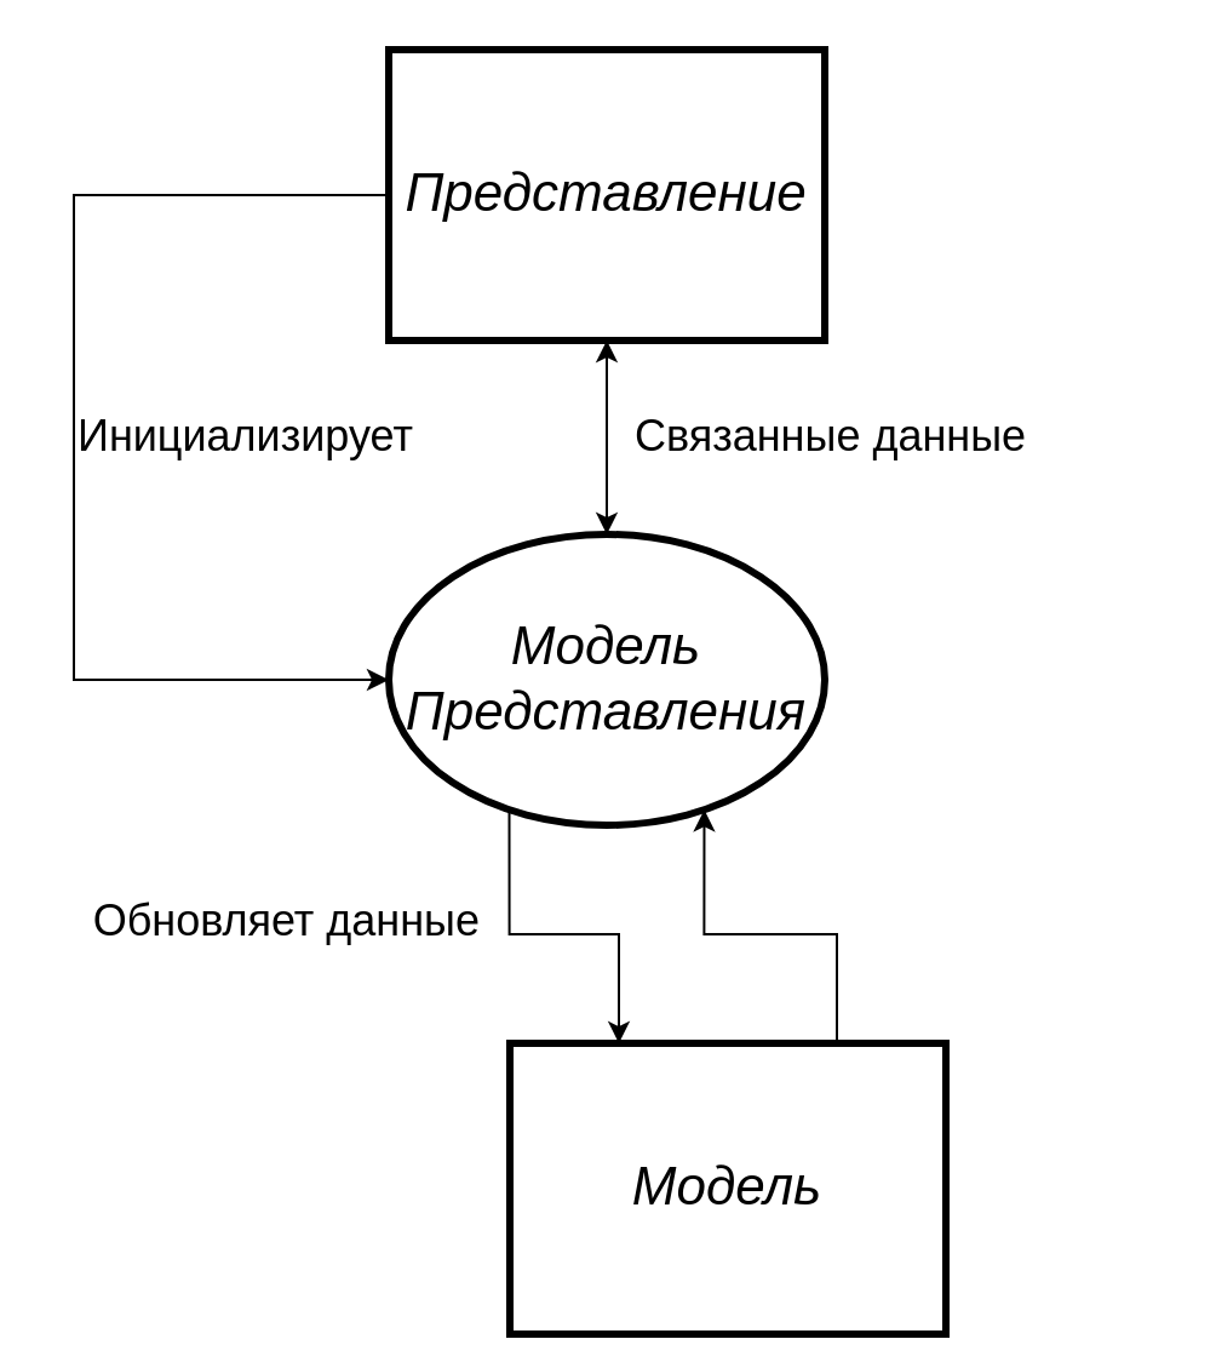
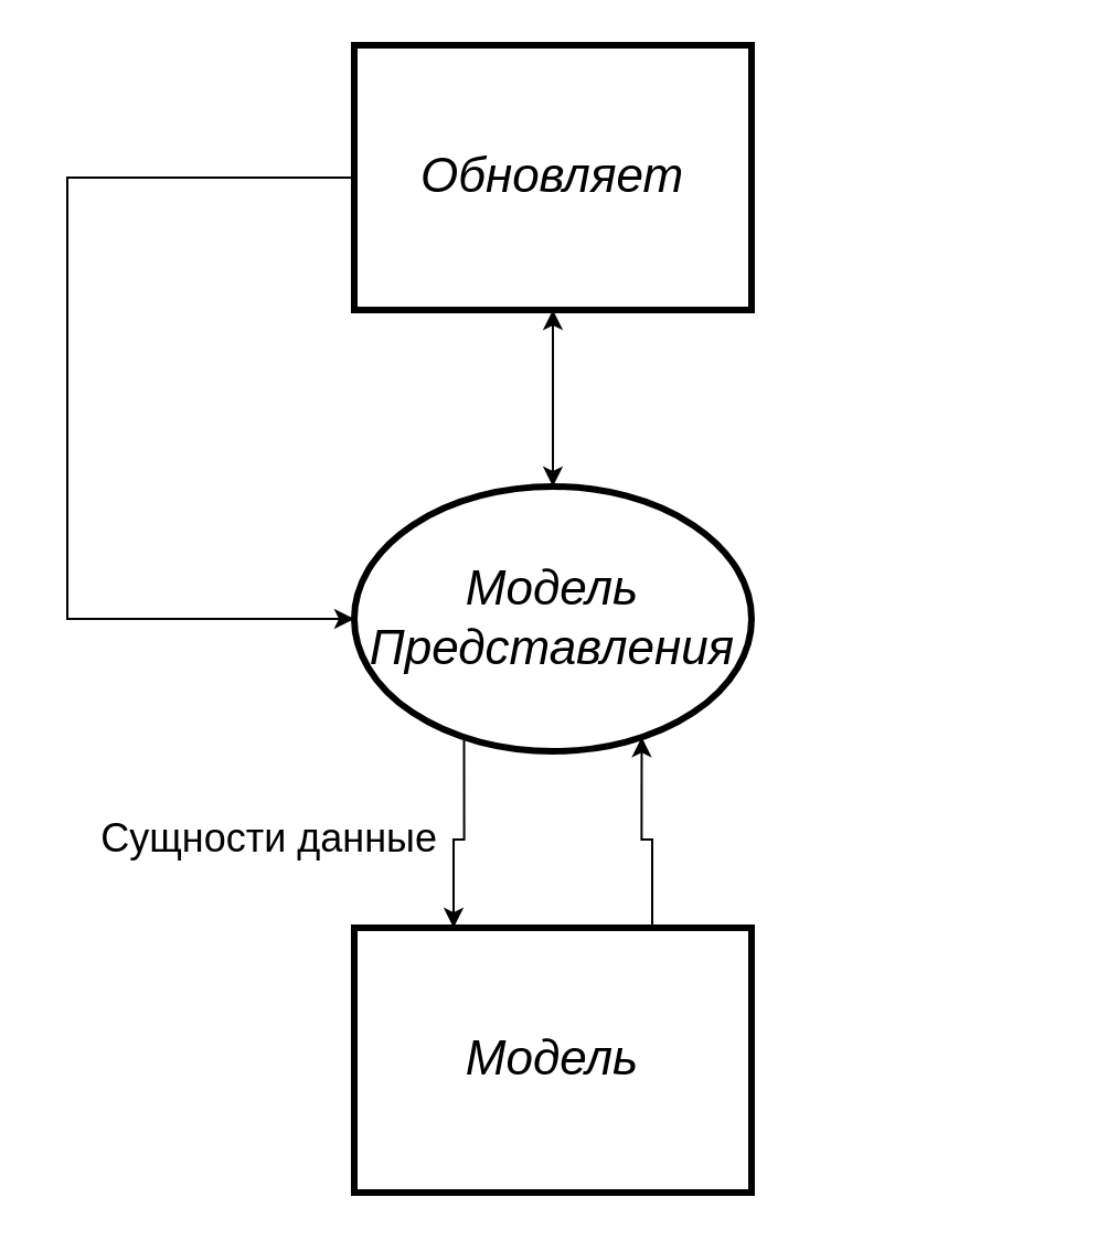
  <mxCell id="0" />
  <mxCell id="1" value="Границы" parent="0" />
  <mxCell id="2" value="" style="edgeStyle=orthogonalEdgeStyle;rounded=0;orthogonalLoop=1;jettySize=auto;html=1;align=left;startArrow=classic;startFill=1;" parent="1" source="3" target="7" edge="1"><mxGeometry relative="1" as="geometry"><mxPoint as="offset" /></mxGeometry></mxCell>
- <mxCell id="3" value="Представление" style="rounded=0;whiteSpace=wrap;html=1;fontSize=22;strokeWidth=3;align=center;fontFamily=Arial;fontStyle=2" parent="1" vertex="1"><mxGeometry x="160" y="20" width="180" height="120" as="geometry" /></mxCell>
+ <mxCell id="3" value="Обновляет" style="rounded=0;whiteSpace=wrap;html=1;fontSize=22;strokeWidth=3;align=center;fontFamily=Arial;fontStyle=2" parent="1" vertex="1"><mxGeometry x="160" y="20" width="180" height="120" as="geometry" /></mxCell>
  <mxCell id="4" value="" style="edgeStyle=orthogonalEdgeStyle;rounded=0;orthogonalLoop=1;jettySize=auto;html=1;exitX=0.25;exitY=1;exitDx=0;exitDy=0;entryX=0.25;entryY=0;entryDx=0;entryDy=0;fontFamily=Arial;align=right;fontSize=18;" parent="1" source="7" target="8" edge="1"><mxGeometry relative="1" as="geometry"><mxPoint as="offset" /></mxGeometry></mxCell>
  <mxCell id="5" value="" style="edgeStyle=orthogonalEdgeStyle;rounded=0;orthogonalLoop=1;jettySize=auto;html=1;entryX=0;entryY=0.5;entryDx=0;entryDy=0;endArrow=none;endFill=0;startArrow=classic;startFill=1;fontFamily=Arial;" parent="1" source="7" target="3" edge="1"><mxGeometry relative="1" as="geometry"><Array as="points"><mxPoint x="30" y="280" /><mxPoint x="30" y="80" /></Array></mxGeometry></mxCell>
  <mxCell id="6" value="" style="edgeStyle=orthogonalEdgeStyle;rounded=0;orthogonalLoop=1;jettySize=auto;html=1;exitX=0.75;exitY=1;exitDx=0;exitDy=0;entryX=0.75;entryY=0;entryDx=0;entryDy=0;align=left;endArrow=none;endFill=0;startArrow=classic;startFill=1;fontSize=18;fontFamily=Arial;" parent="1" source="7" target="8" edge="1"><mxGeometry relative="1" as="geometry"><mxPoint as="offset" /></mxGeometry></mxCell>
  <mxCell id="7" value="Модель Представления" style="ellipse;whiteSpace=wrap;html=1;fontSize=22;strokeWidth=3;align=center;fontFamily=Arial;fontStyle=2;" parent="1" vertex="1"><mxGeometry x="160" y="220" width="180" height="120" as="geometry" /></mxCell>
- <mxCell id="8" value="Модель" style="rounded=0;whiteSpace=wrap;html=1;fontSize=22;strokeWidth=3;align=center;fontFamily=Arial;fontStyle=2" parent="1" vertex="1"><mxGeometry x="210" y="430" width="180" height="120" as="geometry" /></mxCell>
- <mxCell id="9" value="&lt;meta charset=&quot;utf-8&quot;&gt;&lt;span style=&quot;color: rgb(0, 0, 0); font-size: 18px; font-style: normal; font-variant-ligatures: normal; font-variant-caps: normal; font-weight: 400; letter-spacing: normal; orphans: 2; text-indent: 0px; text-transform: none; widows: 2; word-spacing: 0px; -webkit-text-stroke-width: 0px; background-color: rgb(255, 255, 255); text-decoration-thickness: initial; text-decoration-style: initial; text-decoration-color: initial; float: none; display: inline !important;&quot;&gt;Инициализирует&lt;/span&gt;" style="text;whiteSpace=wrap;html=1;verticalAlign=middle;fontFamily=Arial;align=left;" parent="1" vertex="1"><mxGeometry x="30" y="160" width="160" height="40" as="geometry" /></mxCell>
- <mxCell id="10" value="&lt;meta charset=&quot;utf-8&quot;&gt;&lt;span style=&quot;color: rgb(0, 0, 0); font-family: Arial; font-size: 18px; font-style: normal; font-variant-ligatures: normal; font-variant-caps: normal; font-weight: 400; letter-spacing: normal; orphans: 2; text-indent: 0px; text-transform: none; widows: 2; word-spacing: 0px; -webkit-text-stroke-width: 0px; background-color: rgb(255, 255, 255); text-decoration-thickness: initial; text-decoration-style: initial; text-decoration-color: initial; float: none; display: inline !important;&quot;&gt;Обновляет данные&lt;/span&gt;" style="text;whiteSpace=wrap;html=1;verticalAlign=middle;align=right;" vertex="1" parent="1"><mxGeometry x="20" y="340" width="180" height="80" as="geometry" /></mxCell>
- <mxCell id="11" value="&lt;meta charset=&quot;utf-8&quot;&gt;&lt;span style=&quot;color: rgb(0, 0, 0); font-family: Arial; font-size: 18px; font-style: normal; font-variant-ligatures: normal; font-variant-caps: normal; font-weight: 400; letter-spacing: normal; orphans: 2; text-indent: 0px; text-transform: none; widows: 2; word-spacing: 0px; -webkit-text-stroke-width: 0px; background-color: rgb(255, 255, 255); text-decoration-thickness: initial; text-decoration-style: initial; text-decoration-color: initial; float: none; display: inline !important;&quot;&gt;Связанные данные&lt;/span&gt;" style="text;whiteSpace=wrap;html=1;align=left;verticalAlign=middle;" vertex="1" parent="1"><mxGeometry x="260" y="155" width="220" height="50" as="geometry" /></mxCell>
+ <mxCell id="8" value="Модель" style="rounded=0;whiteSpace=wrap;html=1;fontSize=22;strokeWidth=3;align=center;fontFamily=Arial;fontStyle=2" parent="1" vertex="1"><mxGeometry x="160" y="420" width="180" height="120" as="geometry" /></mxCell>
+ <mxCell id="10" value="&lt;meta charset=&quot;utf-8&quot;&gt;&lt;span style=&quot;color: rgb(0, 0, 0); font-family: Arial; font-size: 18px; font-style: normal; font-variant-ligatures: normal; font-variant-caps: normal; font-weight: 400; letter-spacing: normal; orphans: 2; text-indent: 0px; text-transform: none; widows: 2; word-spacing: 0px; -webkit-text-stroke-width: 0px; background-color: rgb(255, 255, 255); text-decoration-thickness: initial; text-decoration-style: initial; text-decoration-color: initial; float: none; display: inline !important;&quot;&gt;Сущности данные&lt;/span&gt;" style="text;whiteSpace=wrap;html=1;verticalAlign=middle;align=right;" vertex="1" parent="1"><mxGeometry x="20" y="340" width="180" height="80" as="geometry" /></mxCell>
  <mxCell id="12" value="Рамка" parent="0" />
  <mxCell id="13" value="Надписи" parent="0" />
  <mxCell id="14" value="Связи" parent="0" />
  <mxCell id="15" value="Сущности" parent="0" />
